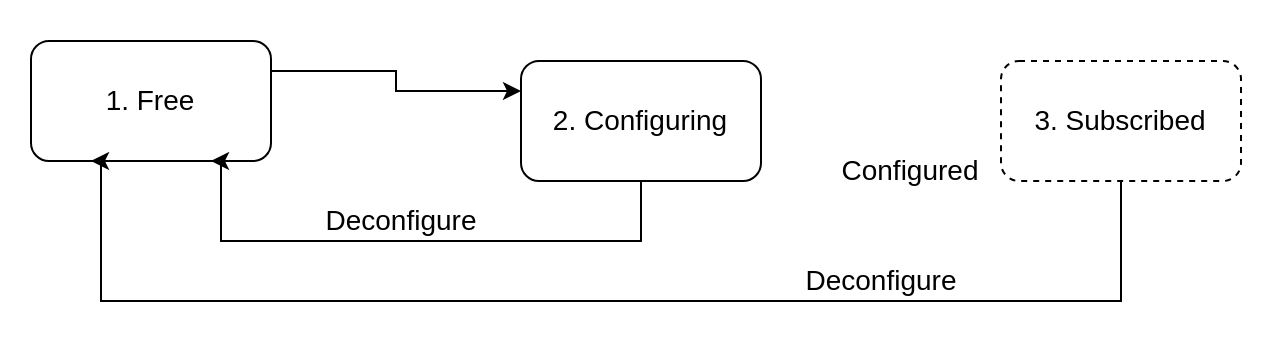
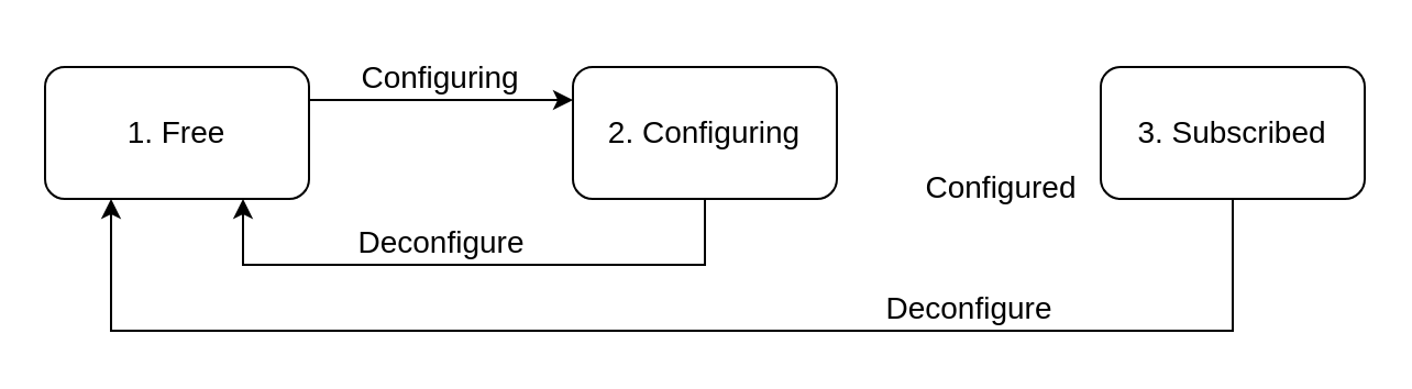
  <mxCell id="0" />
  <mxCell id="1" parent="0" />
  <mxCell id="2" style="edgeStyle=orthogonalEdgeStyle;rounded=0;orthogonalLoop=1;jettySize=auto;html=1;exitX=1;exitY=0.25;exitDx=0;exitDy=0;entryX=0;entryY=0.25;entryDx=0;entryDy=0;" edge="1" parent="1" source="3" target="9"><mxGeometry relative="1" as="geometry" /></mxCell>
- <mxCell id="3" value="&lt;font style=&quot;font-size: 14px;&quot;&gt;1. Free&lt;/font&gt;" style="rounded=1;whiteSpace=wrap;html=1;fillColor=none;" parent="1" vertex="1"><mxGeometry x="15" y="20" width="120" height="60" as="geometry" /></mxCell>
+ <mxCell id="3" value="&lt;font style=&quot;font-size: 14px;&quot;&gt;1. Free&lt;/font&gt;" style="rounded=1;whiteSpace=wrap;html=1;fillColor=none;" parent="1" vertex="1"><mxGeometry x="20" y="30" width="120" height="60" as="geometry" /></mxCell>
  <mxCell id="4" style="edgeStyle=orthogonalEdgeStyle;rounded=0;orthogonalLoop=1;jettySize=auto;html=1;exitX=0.5;exitY=1;exitDx=0;exitDy=0;entryX=0.25;entryY=1;entryDx=0;entryDy=0;" edge="1" parent="1" source="5" target="3"><mxGeometry relative="1" as="geometry"><Array as="points"><mxPoint x="560" y="150" /><mxPoint x="50" y="150" /></Array></mxGeometry></mxCell>
- <mxCell id="5" value="&lt;font style=&quot;font-size: 14px;&quot;&gt;3. Subscribed&lt;/font&gt;" style="rounded=1;whiteSpace=wrap;html=1;fillColor=none;dashed=1;" parent="1" vertex="1"><mxGeometry x="500" y="30" width="120" height="60" as="geometry" /></mxCell>
+ <mxCell id="5" value="&lt;font style=&quot;font-size: 14px;&quot;&gt;3. Subscribed&lt;/font&gt;" style="rounded=1;whiteSpace=wrap;html=1;fillColor=none;" parent="1" vertex="1"><mxGeometry x="500" y="30" width="120" height="60" as="geometry" /></mxCell>
+ <mxCell id="6" value="&lt;font style=&quot;font-size: 14px;&quot;&gt;Configuring&lt;/font&gt;" style="text;html=1;strokeColor=none;fillColor=none;align=center;verticalAlign=middle;whiteSpace=wrap;rounded=0;" parent="1" vertex="1"><mxGeometry x="170" y="20" width="60" height="30" as="geometry" /></mxCell>
  <mxCell id="7" value="&lt;font style=&quot;font-size: 14px;&quot;&gt;Deconfigure&lt;/font&gt;" style="text;html=1;align=center;verticalAlign=middle;resizable=0;points=[];autosize=1;strokeColor=none;fillColor=none;" parent="1" vertex="1"><mxGeometry x="150" y="95" width="100" height="30" as="geometry" /></mxCell>
  <mxCell id="8" style="edgeStyle=orthogonalEdgeStyle;rounded=0;orthogonalLoop=1;jettySize=auto;html=1;exitX=0.5;exitY=1;exitDx=0;exitDy=0;entryX=0.75;entryY=1;entryDx=0;entryDy=0;" edge="1" parent="1" source="9" target="3"><mxGeometry relative="1" as="geometry"><Array as="points"><mxPoint x="320" y="120" /><mxPoint x="110" y="120" /></Array></mxGeometry></mxCell>
  <mxCell id="9" value="&lt;font style=&quot;font-size: 14px;&quot;&gt;2. Configuring&lt;/font&gt;" style="rounded=1;whiteSpace=wrap;html=1;fillColor=none;" vertex="1" parent="1"><mxGeometry x="260" y="30" width="120" height="60" as="geometry" /></mxCell>
  <mxCell id="10" value="&lt;font style=&quot;font-size: 14px;&quot;&gt;Deconfigure&lt;/font&gt;" style="text;html=1;align=center;verticalAlign=middle;resizable=0;points=[];autosize=1;strokeColor=none;fillColor=none;" vertex="1" parent="1"><mxGeometry x="390" y="125" width="100" height="30" as="geometry" /></mxCell>
  <mxCell id="11" value="&lt;font style=&quot;font-size: 14px;&quot;&gt;Configured&lt;/font&gt;" style="text;html=1;strokeColor=none;fillColor=none;align=center;verticalAlign=middle;whiteSpace=wrap;rounded=0;" vertex="1" parent="1"><mxGeometry x="425" y="70" width="60" height="30" as="geometry" /></mxCell>
